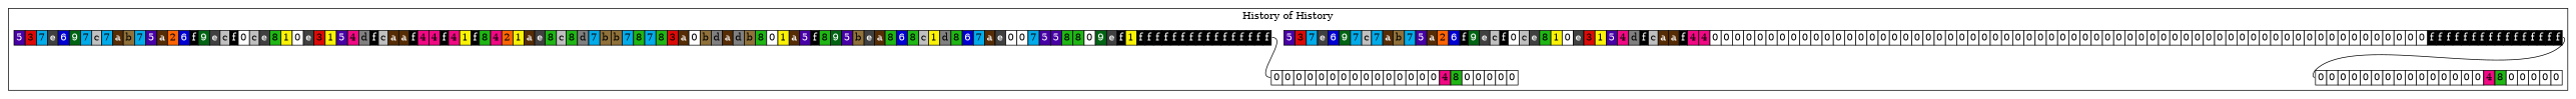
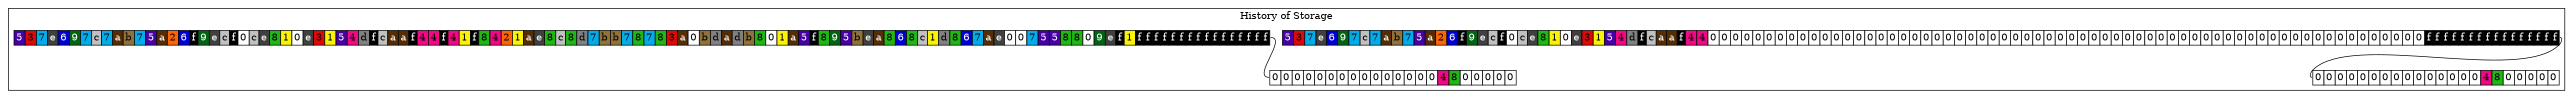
  digraph {
    rankdir=TB
    node [margin=0 shape=none]
    edge [dir=none headport=w tailport=e]
    n1 [height=0 label=< 	<table border="0" color="#000000" cellborder="1" cellspacing="0"> 	<tr>		<td bgcolor="#4700A5"><font color="#FFFFFF">5</font></td> 				<td bgcolor="#DD0907"><font color="#000000">3</font></td> 				<td bgcolor="#02ABEA"><font color="#000000">7</font></td> 				<td bgcolor="#404040"><font color="#FFFFFF">e</font></td> 				<td bgcolor="#0000D3"><font color="#FFFFFF">6</font></td> 				<td bgcolor="#006412"><font color="#FFFFFF">9</font></td> 				<td bgcolor="#02ABEA"><font color="#000000">7</font></td> 				<td bgcolor="#C0C0C0"><font color="#000000">c</font></td> 				<td bgcolor="#02ABEA"><font color="#000000">7</font></td> 				<td bgcolor="#562C05"><font color="#FFFFFF">a</font></td> 				<td bgcolor="#90713A"><font color="#000000">b</font></td> 				<td bgcolor="#02ABEA"><font color="#000000">7</font></td> 				<td bgcolor="#4700A5"><font color="#FFFFFF">5</font></td> 				<td bgcolor="#562C05"><font color="#FFFFFF">a</font></td> 				<td bgcolor="#FF6403"><font color="#000000">2</font></td> 				<td bgcolor="#0000D3"><font color="#FFFFFF">6</font></td> 				<td bgcolor="#000000"><font color="#FFFFFF">f</font></td> 				<td bgcolor="#006412"><font color="#FFFFFF">9</font></td> 				<td bgcolor="#404040"><font color="#FFFFFF">e</font></td> 				<td bgcolor="#C0C0C0"><font color="#000000">c</font></td> 				<td bgcolor="#000000"><font color="#FFFFFF">f</font></td> 				<td bgcolor="#FFFFFF"><font color="#000000">0</font></td> 				<td bgcolor="#C0C0C0"><font color="#000000">c</font></td> 				<td bgcolor="#404040"><font color="#FFFFFF">e</font></td> 				<td bgcolor="#1FB714"><font color="#000000">8</font></td> 				<td bgcolor="#FBF305"><font color="#000000">1</font></td> 				<td bgcolor="#FFFFFF"><font color="#000000">0</font></td> 				<td bgcolor="#404040"><font color="#FFFFFF">e</font></td> 				<td bgcolor="#DD0907"><font color="#000000">3</font></td> 				<td bgcolor="#FBF305"><font color="#000000">1</font></td> 				<td bgcolor="#4700A5"><font color="#FFFFFF">5</font></td> 				<td bgcolor="#F20884"><font color="#000000">4</font></td> 				<td bgcolor="#808080"><font color="#000000">d</font></td> 				<td bgcolor="#000000"><font color="#FFFFFF">f</font></td> 				<td bgcolor="#C0C0C0"><font color="#000000">c</font></td> 				<td bgcolor="#562C05"><font color="#FFFFFF">a</font></td> 				<td bgcolor="#562C05"><font color="#FFFFFF">a</font></td> 				<td bgcolor="#000000"><font color="#FFFFFF">f</font></td> 				<td bgcolor="#F20884"><font color="#000000">4</font></td> 				<td bgcolor="#F20884"><font color="#000000">4</font></td> 				<td bgcolor="#FFFFFF"><font color="#000000">0</font></td> 				<td bgcolor="#FFFFFF"><font color="#000000">0</font></td> 				<td bgcolor="#FFFFFF"><font color="#000000">0</font></td> 				<td bgcolor="#FFFFFF"><font color="#000000">0</font></td> 				<td bgcolor="#FFFFFF"><font color="#000000">0</font></td> 				<td bgcolor="#FFFFFF"><font color="#000000">0</font></td> 				<td bgcolor="#FFFFFF"><font color="#000000">0</font></td> 				<td bgcolor="#FFFFFF"><font color="#000000">0</font></td> 				<td bgcolor="#FFFFFF"><font color="#000000">0</font></td> 				<td bgcolor="#FFFFFF"><font color="#000000">0</font></td> 				<td bgcolor="#FFFFFF"><font color="#000000">0</font></td> 				<td bgcolor="#FFFFFF"><font color="#000000">0</font></td> 				<td bgcolor="#FFFFFF"><font color="#000000">0</font></td> 				<td bgcolor="#FFFFFF"><font color="#000000">0</font></td> 				<td bgcolor="#FFFFFF"><font color="#000000">0</font></td> 				<td bgcolor="#FFFFFF"><font color="#000000">0</font></td> 				<td bgcolor="#FFFFFF"><font color="#000000">0</font></td> 				<td bgcolor="#FFFFFF"><font color="#000000">0</font></td> 				<td bgcolor="#FFFFFF"><font color="#000000">0</font></td> 				<td bgcolor="#FFFFFF"><font color="#000000">0</font></td> 				<td bgcolor="#FFFFFF"><font color="#000000">0</font></td> 				<td bgcolor="#FFFFFF"><font color="#000000">0</font></td> 				<td bgcolor="#FFFFFF"><font color="#000000">0</font></td> 				<td bgcolor="#FFFFFF"><font color="#000000">0</font></td> 				<td bgcolor="#FFFFFF"><font color="#000000">0</font></td> 				<td bgcolor="#FFFFFF"><font color="#000000">0</font></td> 				<td bgcolor="#FFFFFF"><font color="#000000">0</font></td> 				<td bgcolor="#FFFFFF"><font color="#000000">0</font></td> 				<td bgcolor="#FFFFFF"><font color="#000000">0</font></td> 				<td bgcolor="#FFFFFF"><font color="#000000">0</font></td> 				<td bgcolor="#FFFFFF"><font color="#000000">0</font></td> 				<td bgcolor="#FFFFFF"><font color="#000000">0</font></td> 				<td bgcolor="#FFFFFF"><font color="#000000">0</font></td> 				<td bgcolor="#FFFFFF"><font color="#000000">0</font></td> 				<td bgcolor="#FFFFFF"><font color="#000000">0</font></td> 				<td bgcolor="#FFFFFF"><font color="#000000">0</font></td> 				<td bgcolor="#FFFFFF"><font color="#000000">0</font></td> 				<td bgcolor="#FFFFFF"><font color="#000000">0</font></td> 				<td bgcolor="#FFFFFF"><font color="#000000">0</font></td> 				<td bgcolor="#FFFFFF"><font color="#000000">0</font></td> 				<td bgcolor="#FFFFFF"><font color="#000000">0</font></td> 				<td bgcolor="#FFFFFF"><font color="#000000">0</font></td> 				<td bgcolor="#FFFFFF"><font color="#000000">0</font></td> 				<td bgcolor="#FFFFFF"><font color="#000000">0</font></td> 				<td bgcolor="#FFFFFF"><font color="#000000">0</font></td> 				<td bgcolor="#FFFFFF"><font color="#000000">0</font></td> 				<td bgcolor="#FFFFFF"><font color="#000000">0</font></td> 				<td bgcolor="#FFFFFF"><font color="#000000">0</font></td> 				<td bgcolor="#FFFFFF"><font color="#000000">0</font></td> 				<td bgcolor="#FFFFFF"><font color="#000000">0</font></td> 				<td bgcolor="#FFFFFF"><font color="#000000">0</font></td> 				<td bgcolor="#FFFFFF"><font color="#000000">0</font></td> 				<td bgcolor="#FFFFFF"><font color="#000000">0</font></td> 				<td bgcolor="#FFFFFF"><font color="#000000">0</font></td> 				<td bgcolor="#FFFFFF"><font color="#000000">0</font></td> 				<td bgcolor="#FFFFFF"><font color="#000000">0</font></td> 				<td bgcolor="#FFFFFF"><font color="#000000">0</font></td> 				<td bgcolor="#FFFFFF"><font color="#000000">0</font></td> 				<td bgcolor="#FFFFFF"><font color="#000000">0</font></td> 				<td bgcolor="#FFFFFF"><font color="#000000">0</font></td> 				<td bgcolor="#FFFFFF"><font color="#000000">0</font></td> 				<td bgcolor="#FFFFFF"><font color="#000000">0</font></td> 				<td bgcolor="#FFFFFF"><font color="#000000">0</font></td> 				<td bgcolor="#FFFFFF"><font color="#000000">0</font></td> 				<td bgcolor="#000000"><font color="#FFFFFF">f</font></td> 				<td bgcolor="#000000"><font color="#FFFFFF">f</font></td> 				<td bgcolor="#000000"><font color="#FFFFFF">f</font></td> 				<td bgcolor="#000000"><font color="#FFFFFF">f</font></td> 				<td bgcolor="#000000"><font color="#FFFFFF">f</font></td> 				<td bgcolor="#000000"><font color="#FFFFFF">f</font></td> 				<td bgcolor="#000000"><font color="#FFFFFF">f</font></td> 				<td bgcolor="#000000"><font color="#FFFFFF">f</font></td> 				<td bgcolor="#000000"><font color="#FFFFFF">f</font></td> 				<td bgcolor="#000000"><font color="#FFFFFF">f</font></td> 				<td bgcolor="#000000"><font color="#FFFFFF">f</font></td> 				<td bgcolor="#000000"><font color="#FFFFFF">f</font></td> 				<td bgcolor="#000000"><font color="#FFFFFF">f</font></td> 				<td bgcolor="#000000"><font color="#FFFFFF">f</font></td> 				<td bgcolor="#000000"><font color="#FFFFFF">f</font></td> 				<td bgcolor="#000000"><font color="#FFFFFF">f</font></td> 		 	</tr></table> 	> width=0]
    n2 [height=0 label=< 	<table border="0" color="#000000" cellborder="1" cellspacing="0"> 	<tr>		<td bgcolor="#FFFFFF"><font color="#000000">0</font></td> 				<td bgcolor="#FFFFFF"><font color="#000000">0</font></td> 				<td bgcolor="#FFFFFF"><font color="#000000">0</font></td> 				<td bgcolor="#FFFFFF"><font color="#000000">0</font></td> 				<td bgcolor="#FFFFFF"><font color="#000000">0</font></td> 				<td bgcolor="#FFFFFF"><font color="#000000">0</font></td> 				<td bgcolor="#FFFFFF"><font color="#000000">0</font></td> 				<td bgcolor="#FFFFFF"><font color="#000000">0</font></td> 				<td bgcolor="#FFFFFF"><font color="#000000">0</font></td> 				<td bgcolor="#FFFFFF"><font color="#000000">0</font></td> 				<td bgcolor="#FFFFFF"><font color="#000000">0</font></td> 				<td bgcolor="#FFFFFF"><font color="#000000">0</font></td> 				<td bgcolor="#FFFFFF"><font color="#000000">0</font></td> 				<td bgcolor="#FFFFFF"><font color="#000000">0</font></td> 				<td bgcolor="#FFFFFF"><font color="#000000">0</font></td> 				<td bgcolor="#F20884"><font color="#000000">4</font></td> 				<td bgcolor="#1FB714"><font color="#000000">8</font></td> 				<td bgcolor="#FFFFFF"><font color="#000000">0</font></td> 				<td bgcolor="#FFFFFF"><font color="#000000">0</font></td> 				<td bgcolor="#FFFFFF"><font color="#000000">0</font></td> 				<td bgcolor="#FFFFFF"><font color="#000000">0</font></td> 				<td bgcolor="#FFFFFF"><font color="#000000">0</font></td> 		 	</tr></table> 	> width=0]
    n3 [height=0 label=< 	<table border="0" color="#000000" cellborder="1" cellspacing="0"> 	<tr>		<td bgcolor="#4700A5"><font color="#FFFFFF">5</font></td> 				<td bgcolor="#DD0907"><font color="#000000">3</font></td> 				<td bgcolor="#02ABEA"><font color="#000000">7</font></td> 				<td bgcolor="#404040"><font color="#FFFFFF">e</font></td> 				<td bgcolor="#0000D3"><font color="#FFFFFF">6</font></td> 				<td bgcolor="#006412"><font color="#FFFFFF">9</font></td> 				<td bgcolor="#02ABEA"><font color="#000000">7</font></td> 				<td bgcolor="#C0C0C0"><font color="#000000">c</font></td> 				<td bgcolor="#02ABEA"><font color="#000000">7</font></td> 				<td bgcolor="#562C05"><font color="#FFFFFF">a</font></td> 				<td bgcolor="#90713A"><font color="#000000">b</font></td> 				<td bgcolor="#02ABEA"><font color="#000000">7</font></td> 				<td bgcolor="#4700A5"><font color="#FFFFFF">5</font></td> 				<td bgcolor="#562C05"><font color="#FFFFFF">a</font></td> 				<td bgcolor="#FF6403"><font color="#000000">2</font></td> 				<td bgcolor="#0000D3"><font color="#FFFFFF">6</font></td> 				<td bgcolor="#000000"><font color="#FFFFFF">f</font></td> 				<td bgcolor="#006412"><font color="#FFFFFF">9</font></td> 				<td bgcolor="#404040"><font color="#FFFFFF">e</font></td> 				<td bgcolor="#C0C0C0"><font color="#000000">c</font></td> 				<td bgcolor="#000000"><font color="#FFFFFF">f</font></td> 				<td bgcolor="#FFFFFF"><font color="#000000">0</font></td> 				<td bgcolor="#C0C0C0"><font color="#000000">c</font></td> 				<td bgcolor="#404040"><font color="#FFFFFF">e</font></td> 				<td bgcolor="#1FB714"><font color="#000000">8</font></td> 				<td bgcolor="#FBF305"><font color="#000000">1</font></td> 				<td bgcolor="#FFFFFF"><font color="#000000">0</font></td> 				<td bgcolor="#404040"><font color="#FFFFFF">e</font></td> 				<td bgcolor="#DD0907"><font color="#000000">3</font></td> 				<td bgcolor="#FBF305"><font color="#000000">1</font></td> 				<td bgcolor="#4700A5"><font color="#FFFFFF">5</font></td> 				<td bgcolor="#F20884"><font color="#000000">4</font></td> 				<td bgcolor="#808080"><font color="#000000">d</font></td> 				<td bgcolor="#000000"><font color="#FFFFFF">f</font></td> 				<td bgcolor="#C0C0C0"><font color="#000000">c</font></td> 				<td bgcolor="#562C05"><font color="#FFFFFF">a</font></td> 				<td bgcolor="#562C05"><font color="#FFFFFF">a</font></td> 				<td bgcolor="#000000"><font color="#FFFFFF">f</font></td> 				<td bgcolor="#F20884"><font color="#000000">4</font></td> 				<td bgcolor="#F20884"><font color="#000000">4</font></td> 				<td bgcolor="#000000"><font color="#FFFFFF">f</font></td> 				<td bgcolor="#F20884"><font color="#000000">4</font></td> 				<td bgcolor="#FBF305"><font color="#000000">1</font></td> 				<td bgcolor="#000000"><font color="#FFFFFF">f</font></td> 				<td bgcolor="#1FB714"><font color="#000000">8</font></td> 				<td bgcolor="#F20884"><font color="#000000">4</font></td> 				<td bgcolor="#FF6403"><font color="#000000">2</font></td> 				<td bgcolor="#FBF305"><font color="#000000">1</font></td> 				<td bgcolor="#562C05"><font color="#FFFFFF">a</font></td> 				<td bgcolor="#404040"><font color="#FFFFFF">e</font></td> 				<td bgcolor="#1FB714"><font color="#000000">8</font></td> 				<td bgcolor="#C0C0C0"><font color="#000000">c</font></td> 				<td bgcolor="#1FB714"><font color="#000000">8</font></td> 				<td bgcolor="#808080"><font color="#000000">d</font></td> 				<td bgcolor="#02ABEA"><font color="#000000">7</font></td> 				<td bgcolor="#90713A"><font color="#000000">b</font></td> 				<td bgcolor="#90713A"><font color="#000000">b</font></td> 				<td bgcolor="#02ABEA"><font color="#000000">7</font></td> 				<td bgcolor="#1FB714"><font color="#000000">8</font></td> 				<td bgcolor="#02ABEA"><font color="#000000">7</font></td> 				<td bgcolor="#1FB714"><font color="#000000">8</font></td> 				<td bgcolor="#DD0907"><font color="#000000">3</font></td> 				<td bgcolor="#562C05"><font color="#FFFFFF">a</font></td> 				<td bgcolor="#FFFFFF"><font color="#000000">0</font></td> 				<td bgcolor="#90713A"><font color="#000000">b</font></td> 				<td bgcolor="#808080"><font color="#000000">d</font></td> 				<td bgcolor="#562C05"><font color="#FFFFFF">a</font></td> 				<td bgcolor="#808080"><font color="#000000">d</font></td> 				<td bgcolor="#90713A"><font color="#000000">b</font></td> 				<td bgcolor="#1FB714"><font color="#000000">8</font></td> 				<td bgcolor="#FFFFFF"><font color="#000000">0</font></td> 				<td bgcolor="#FBF305"><font color="#000000">1</font></td> 				<td bgcolor="#562C05"><font color="#FFFFFF">a</font></td> 				<td bgcolor="#4700A5"><font color="#FFFFFF">5</font></td> 				<td bgcolor="#000000"><font color="#FFFFFF">f</font></td> 				<td bgcolor="#1FB714"><font color="#000000">8</font></td> 				<td bgcolor="#006412"><font color="#FFFFFF">9</font></td> 				<td bgcolor="#4700A5"><font color="#FFFFFF">5</font></td> 				<td bgcolor="#90713A"><font color="#000000">b</font></td> 				<td bgcolor="#404040"><font color="#FFFFFF">e</font></td> 				<td bgcolor="#562C05"><font color="#FFFFFF">a</font></td> 				<td bgcolor="#1FB714"><font color="#000000">8</font></td> 				<td bgcolor="#0000D3"><font color="#FFFFFF">6</font></td> 				<td bgcolor="#1FB714"><font color="#000000">8</font></td> 				<td bgcolor="#C0C0C0"><font color="#000000">c</font></td> 				<td bgcolor="#FBF305"><font color="#000000">1</font></td> 				<td bgcolor="#808080"><font color="#000000">d</font></td> 				<td bgcolor="#1FB714"><font color="#000000">8</font></td> 				<td bgcolor="#0000D3"><font color="#FFFFFF">6</font></td> 				<td bgcolor="#02ABEA"><font color="#000000">7</font></td> 				<td bgcolor="#562C05"><font color="#FFFFFF">a</font></td> 				<td bgcolor="#404040"><font color="#FFFFFF">e</font></td> 				<td bgcolor="#FFFFFF"><font color="#000000">0</font></td> 				<td bgcolor="#FFFFFF"><font color="#000000">0</font></td> 				<td bgcolor="#02ABEA"><font color="#000000">7</font></td> 				<td bgcolor="#4700A5"><font color="#FFFFFF">5</font></td> 				<td bgcolor="#4700A5"><font color="#FFFFFF">5</font></td> 				<td bgcolor="#1FB714"><font color="#000000">8</font></td> 				<td bgcolor="#1FB714"><font color="#000000">8</font></td> 				<td bgcolor="#FFFFFF"><font color="#000000">0</font></td> 				<td bgcolor="#006412"><font color="#FFFFFF">9</font></td> 				<td bgcolor="#404040"><font color="#FFFFFF">e</font></td> 				<td bgcolor="#000000"><font color="#FFFFFF">f</font></td> 				<td bgcolor="#FBF305"><font color="#000000">1</font></td> 				<td bgcolor="#000000"><font color="#FFFFFF">f</font></td> 				<td bgcolor="#000000"><font color="#FFFFFF">f</font></td> 				<td bgcolor="#000000"><font color="#FFFFFF">f</font></td> 				<td bgcolor="#000000"><font color="#FFFFFF">f</font></td> 				<td bgcolor="#000000"><font color="#FFFFFF">f</font></td> 				<td bgcolor="#000000"><font color="#FFFFFF">f</font></td> 				<td bgcolor="#000000"><font color="#FFFFFF">f</font></td> 				<td bgcolor="#000000"><font color="#FFFFFF">f</font></td> 				<td bgcolor="#000000"><font color="#FFFFFF">f</font></td> 				<td bgcolor="#000000"><font color="#FFFFFF">f</font></td> 				<td bgcolor="#000000"><font color="#FFFFFF">f</font></td> 				<td bgcolor="#000000"><font color="#FFFFFF">f</font></td> 				<td bgcolor="#000000"><font color="#FFFFFF">f</font></td> 				<td bgcolor="#000000"><font color="#FFFFFF">f</font></td> 				<td bgcolor="#000000"><font color="#FFFFFF">f</font></td> 				<td bgcolor="#000000"><font color="#FFFFFF">f</font></td> 		 	</tr></table> 	> width=0]
    n4 [height=0 label=< 	<table border="0" color="#000000" cellborder="1" cellspacing="0"> 	<tr>		<td bgcolor="#FFFFFF"><font color="#000000">0</font></td> 				<td bgcolor="#FFFFFF"><font color="#000000">0</font></td> 				<td bgcolor="#FFFFFF"><font color="#000000">0</font></td> 				<td bgcolor="#FFFFFF"><font color="#000000">0</font></td> 				<td bgcolor="#FFFFFF"><font color="#000000">0</font></td> 				<td bgcolor="#FFFFFF"><font color="#000000">0</font></td> 				<td bgcolor="#FFFFFF"><font color="#000000">0</font></td> 				<td bgcolor="#FFFFFF"><font color="#000000">0</font></td> 				<td bgcolor="#FFFFFF"><font color="#000000">0</font></td> 				<td bgcolor="#FFFFFF"><font color="#000000">0</font></td> 				<td bgcolor="#FFFFFF"><font color="#000000">0</font></td> 				<td bgcolor="#FFFFFF"><font color="#000000">0</font></td> 				<td bgcolor="#FFFFFF"><font color="#000000">0</font></td> 				<td bgcolor="#FFFFFF"><font color="#000000">0</font></td> 				<td bgcolor="#FFFFFF"><font color="#000000">0</font></td> 				<td bgcolor="#F20884"><font color="#000000">4</font></td> 				<td bgcolor="#1FB714"><font color="#000000">8</font></td> 				<td bgcolor="#FFFFFF"><font color="#000000">0</font></td> 				<td bgcolor="#FFFFFF"><font color="#000000">0</font></td> 				<td bgcolor="#FFFFFF"><font color="#000000">0</font></td> 				<td bgcolor="#FFFFFF"><font color="#000000">0</font></td> 				<td bgcolor="#FFFFFF"><font color="#000000">0</font></td> 		 	</tr></table> 	> width=0]
    subgraph cluster_1 {
      color=black
-     label="History of History"
+     label="History of Storage"
      n1
      n2
      n3
      n4
    }
    n1 -> n2
    n3 -> n4
  }
